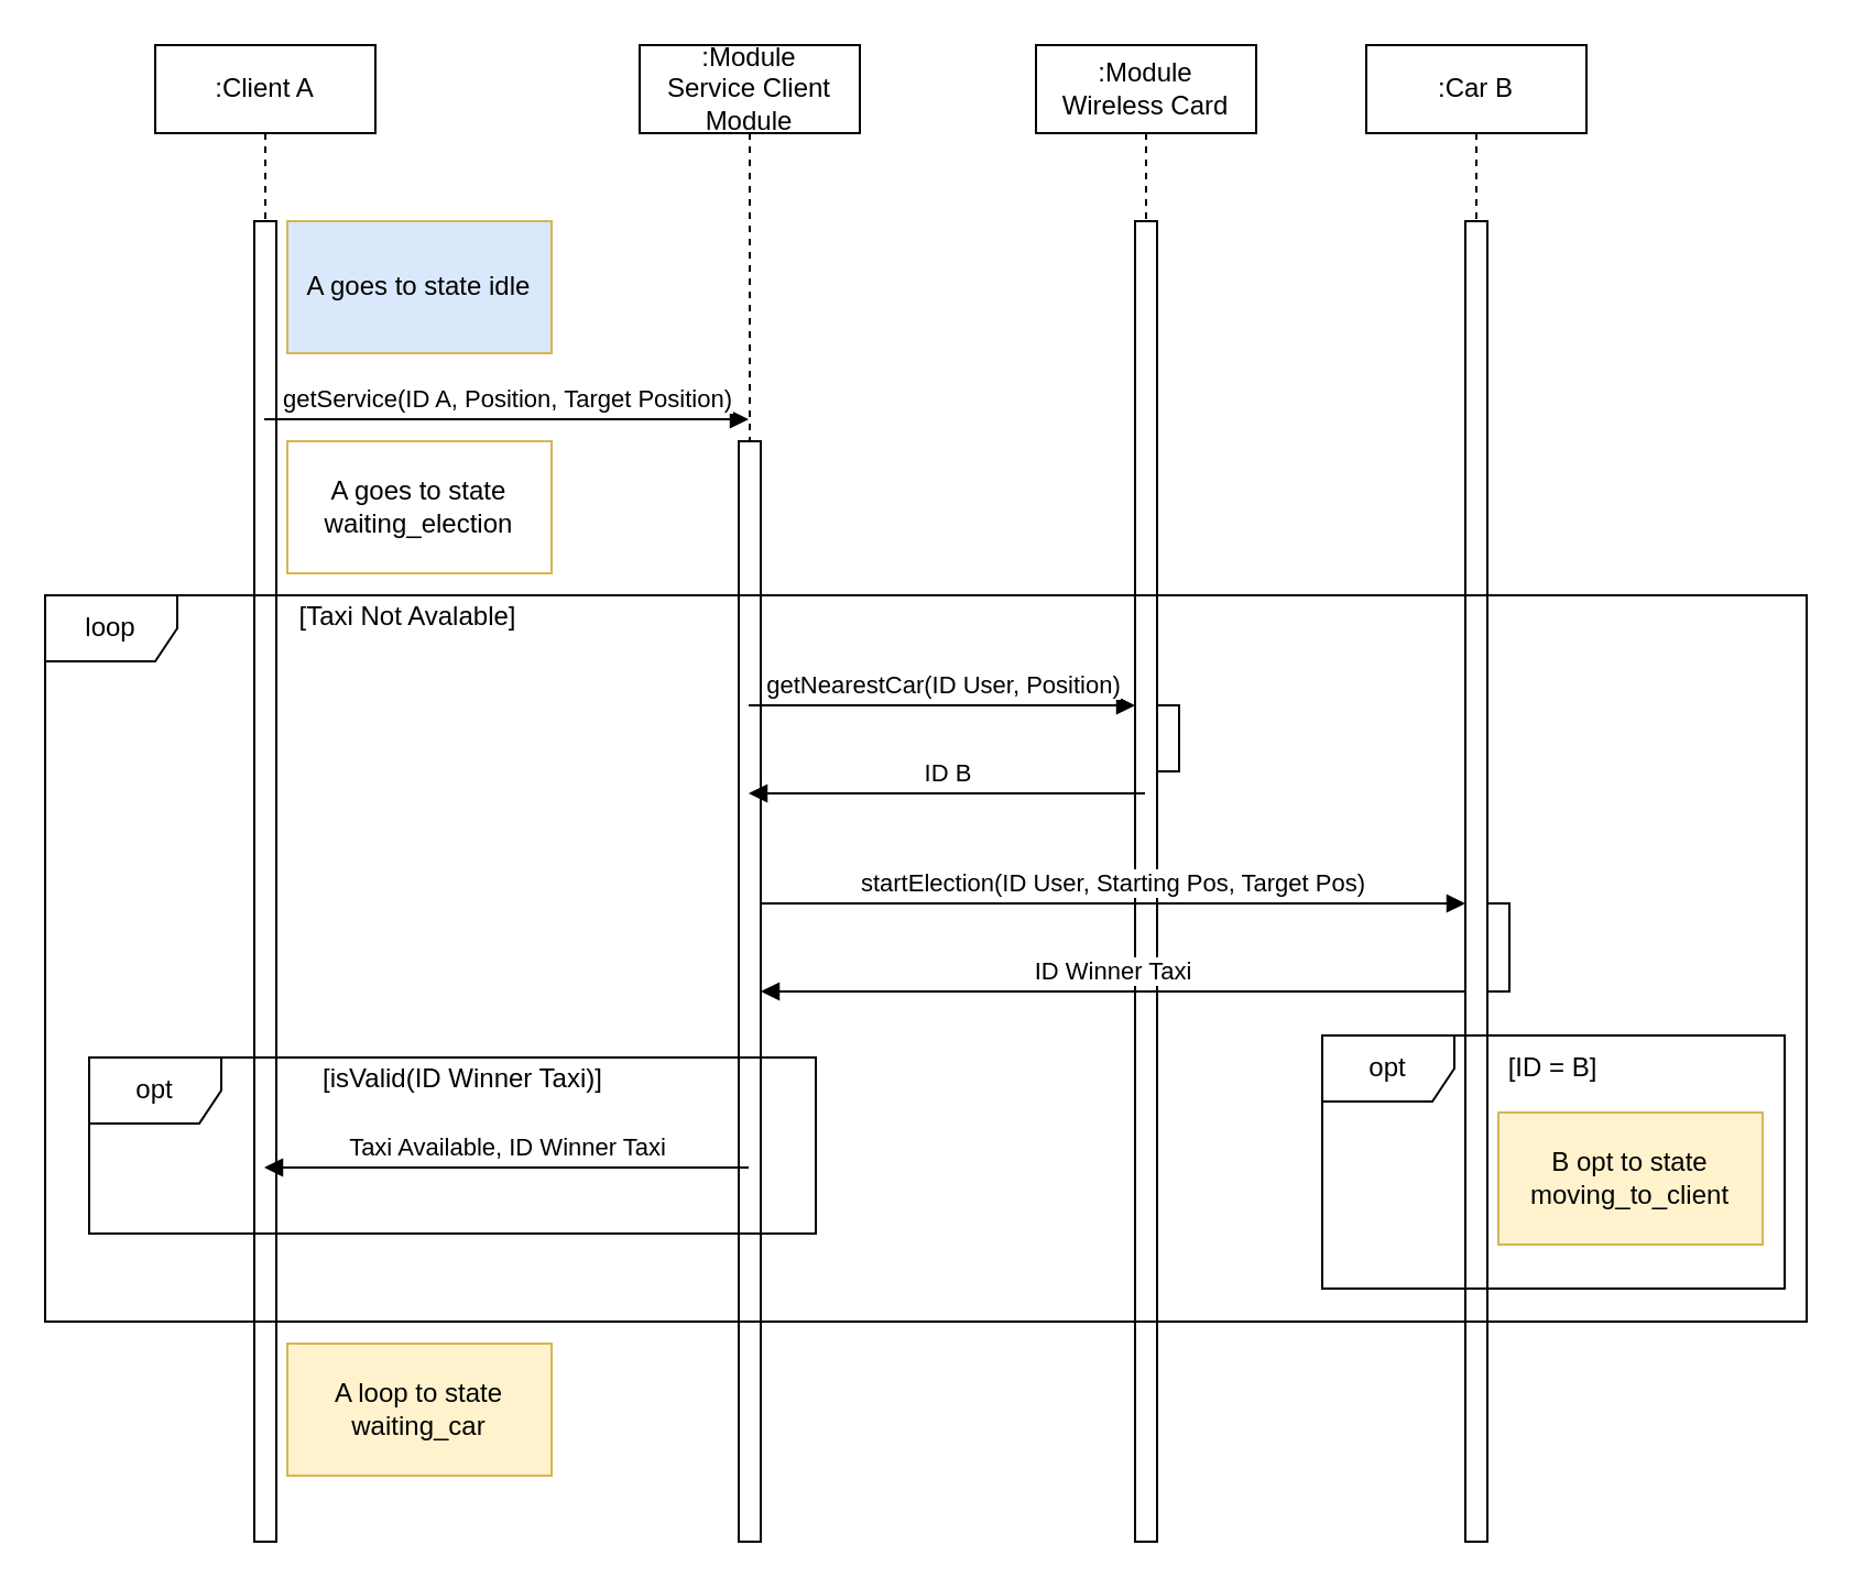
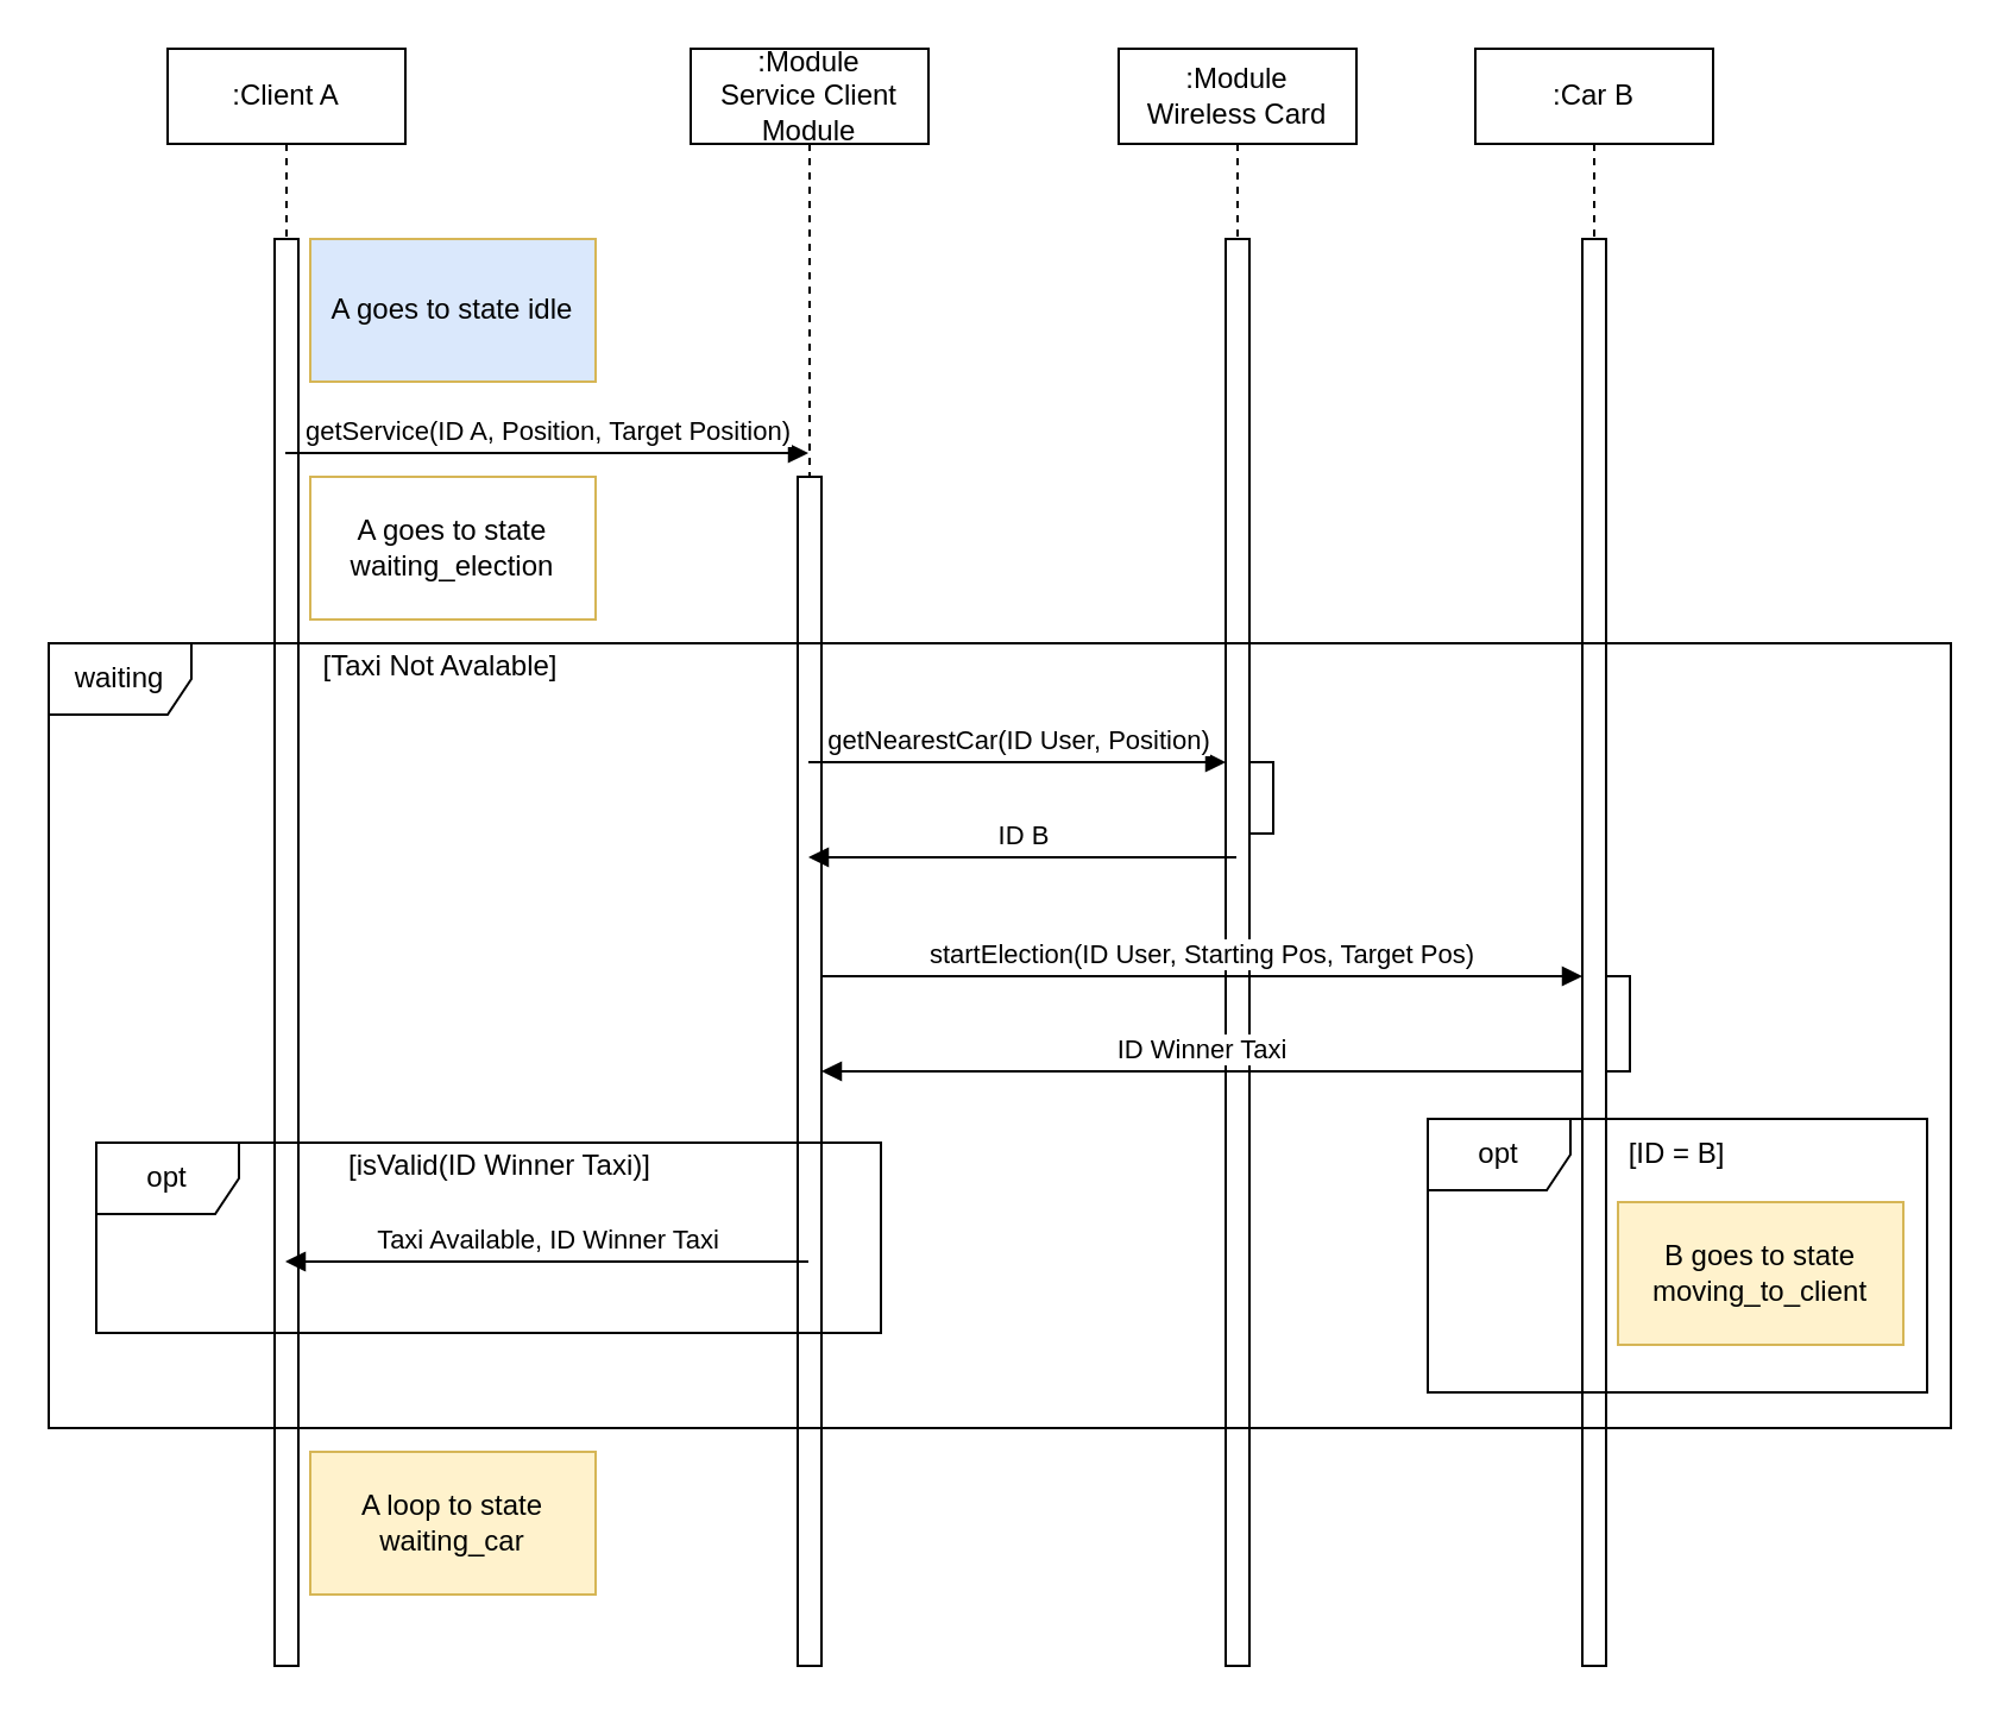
  <mxCell id="0" />
  <mxCell id="1" parent="0" />
  <mxCell id="2" value=":Client A" style="shape=umlLifeline;perimeter=lifelinePerimeter;whiteSpace=wrap;html=1;container=1;collapsible=0;recursiveResize=0;outlineConnect=0;" parent="1" vertex="1"><mxGeometry x="70" y="20" width="100" height="680" as="geometry" /></mxCell>
  <mxCell id="3" value="" style="html=1;points=[];perimeter=orthogonalPerimeter;" parent="2" vertex="1"><mxGeometry x="45" y="80" width="10" height="600" as="geometry" /></mxCell>
  <mxCell id="4" value=":Module&lt;br&gt;Service Client Module" style="shape=umlLifeline;perimeter=lifelinePerimeter;whiteSpace=wrap;html=1;container=1;collapsible=0;recursiveResize=0;outlineConnect=0;" parent="1" vertex="1"><mxGeometry x="290" y="20" width="100" height="680" as="geometry" /></mxCell>
  <mxCell id="5" value="" style="html=1;points=[];perimeter=orthogonalPerimeter;" parent="4" vertex="1"><mxGeometry x="45" y="180" width="10" height="500" as="geometry" /></mxCell>
  <mxCell id="6" value=":Module&lt;br&gt;Wireless Card" style="shape=umlLifeline;perimeter=lifelinePerimeter;whiteSpace=wrap;html=1;container=1;collapsible=0;recursiveResize=0;outlineConnect=0;" parent="1" vertex="1"><mxGeometry x="470" y="20" width="100" height="680" as="geometry" /></mxCell>
  <mxCell id="7" value="" style="html=1;points=[];perimeter=orthogonalPerimeter;" parent="6" vertex="1"><mxGeometry x="45" y="80" width="10" height="600" as="geometry" /></mxCell>
  <mxCell id="8" value="" style="html=1;points=[];perimeter=orthogonalPerimeter;" parent="6" vertex="1"><mxGeometry x="55" y="300" width="10" height="30" as="geometry" /></mxCell>
  <mxCell id="9" value="getService(ID A, Position, Target Position)" style="html=1;verticalAlign=bottom;endArrow=block;" parent="1" edge="1" target="4" source="2"><mxGeometry width="80" relative="1" as="geometry"><mxPoint x="119.5" y="230" as="sourcePoint" /><mxPoint x="339.5" y="230" as="targetPoint" /><Array as="points"><mxPoint x="170" y="190" /><mxPoint x="280" y="190" /></Array></mxGeometry></mxCell>
  <mxCell id="10" value="getNearestCar(ID User, Position)" style="html=1;verticalAlign=bottom;endArrow=block;" parent="1" edge="1" target="7" source="4"><mxGeometry width="80" relative="1" as="geometry"><mxPoint x="339.5" y="280" as="sourcePoint" /><mxPoint x="519.5" y="280" as="targetPoint" /><Array as="points"><mxPoint x="370" y="320" /><mxPoint x="480" y="320" /></Array></mxGeometry></mxCell>
  <mxCell id="11" value="startElection(ID User, Starting Pos, Target Pos)" style="html=1;verticalAlign=bottom;endArrow=block;" parent="1" target="13" edge="1" source="5"><mxGeometry width="80" relative="1" as="geometry"><mxPoint x="339.5" y="480" as="sourcePoint" /><mxPoint x="709.5" y="480" as="targetPoint" /><Array as="points"><mxPoint x="370" y="410" /><mxPoint x="390" y="410" /><mxPoint x="600" y="410" /></Array></mxGeometry></mxCell>
  <mxCell id="12" value=":Car B" style="shape=umlLifeline;perimeter=lifelinePerimeter;whiteSpace=wrap;html=1;container=1;collapsible=0;recursiveResize=0;outlineConnect=0;" parent="1" vertex="1"><mxGeometry x="620" y="20" width="100" height="680" as="geometry" /></mxCell>
  <mxCell id="13" value="" style="html=1;points=[];perimeter=orthogonalPerimeter;" parent="12" vertex="1"><mxGeometry x="45" y="80" width="10" height="600" as="geometry" /></mxCell>
  <mxCell id="14" value="" style="html=1;points=[];perimeter=orthogonalPerimeter;" parent="12" vertex="1"><mxGeometry x="55" y="390" width="10" height="40" as="geometry" /></mxCell>
  <mxCell id="15" value="A goes to state waiting_election" style="rounded=0;whiteSpace=wrap;html=1;fillColor=#ffffff;strokeColor=#d6b656;" parent="1" vertex="1"><mxGeometry x="130" y="200" width="120" height="60" as="geometry" /></mxCell>
- <mxCell id="16" value="loop" style="shape=umlFrame;whiteSpace=wrap;html=1;" parent="1" vertex="1"><mxGeometry x="20" y="270" width="800" height="330" as="geometry" /></mxCell>
+ <mxCell id="16" value="waiting" style="shape=umlFrame;whiteSpace=wrap;html=1;" parent="1" vertex="1"><mxGeometry x="20" y="270" width="800" height="330" as="geometry" /></mxCell>
  <mxCell id="17" value="[Taxi Not Avalable]" style="text;html=1;strokeColor=none;fillColor=none;align=center;verticalAlign=middle;whiteSpace=wrap;rounded=0;" parent="1" vertex="1"><mxGeometry x="130" y="270" width="110" height="20" as="geometry" /></mxCell>
  <mxCell id="18" value="Taxi Available, ID Winner Taxi" style="html=1;verticalAlign=bottom;endArrow=block;" parent="1" edge="1" target="2" source="4"><mxGeometry width="80" relative="1" as="geometry"><mxPoint x="339.5" y="630" as="sourcePoint" /><mxPoint x="119.5" y="630" as="targetPoint" /><Array as="points"><mxPoint x="250" y="530" /></Array></mxGeometry></mxCell>
  <mxCell id="19" value="opt" style="shape=umlFrame;whiteSpace=wrap;html=1;" parent="1" vertex="1"><mxGeometry x="40" y="480" width="330" height="80" as="geometry" /></mxCell>
  <mxCell id="20" value="[isValid(ID Winner Taxi)]" style="text;html=1;strokeColor=none;fillColor=none;align=center;verticalAlign=middle;whiteSpace=wrap;rounded=0;" parent="1" vertex="1"><mxGeometry x="130" y="480" width="160" height="20" as="geometry" /></mxCell>
  <mxCell id="21" value="A goes to state idle" style="rounded=0;whiteSpace=wrap;html=1;fillColor=#dae8fc;strokeColor=#d6b656;" parent="1" vertex="1"><mxGeometry x="130" y="100" width="120" height="60" as="geometry" /></mxCell>
  <mxCell id="22" value="ID Winner Taxi" style="html=1;verticalAlign=bottom;endArrow=block;" parent="1" source="13" edge="1" target="5"><mxGeometry width="80" relative="1" as="geometry"><mxPoint x="709.5" y="540" as="sourcePoint" /><mxPoint x="339.5" y="540" as="targetPoint" /><Array as="points"><mxPoint x="430" y="450" /></Array></mxGeometry></mxCell>
  <mxCell id="23" value="A loop to state waiting_car" style="rounded=0;whiteSpace=wrap;html=1;fillColor=#fff2cc;strokeColor=#d6b656;" parent="1" vertex="1"><mxGeometry x="130" y="610" width="120" height="60" as="geometry" /></mxCell>
  <mxCell id="24" value="opt" style="shape=umlFrame;whiteSpace=wrap;html=1;" parent="1" vertex="1"><mxGeometry x="600" y="470" width="210" height="115" as="geometry" /></mxCell>
  <mxCell id="25" value="[ID = B]" style="text;html=1;strokeColor=none;fillColor=none;align=center;verticalAlign=middle;whiteSpace=wrap;rounded=0;" parent="1" vertex="1"><mxGeometry x="680" y="475" width="50" height="20" as="geometry" /></mxCell>
- <mxCell id="26" value="B opt to state moving_to_client" style="rounded=0;whiteSpace=wrap;html=1;fillColor=#fff2cc;strokeColor=#d6b656;" parent="1" vertex="1"><mxGeometry x="680" y="505" width="120" height="60" as="geometry" /></mxCell>
+ <mxCell id="26" value="B goes to state moving_to_client" style="rounded=0;whiteSpace=wrap;html=1;fillColor=#fff2cc;strokeColor=#d6b656;" parent="1" vertex="1"><mxGeometry x="680" y="505" width="120" height="60" as="geometry" /></mxCell>
  <mxCell id="27" value="ID B" style="html=1;verticalAlign=bottom;endArrow=block;" edge="1" parent="1" source="6" target="4"><mxGeometry width="80" relative="1" as="geometry"><mxPoint x="400" y="320" as="sourcePoint" /><mxPoint x="480" y="320" as="targetPoint" /><Array as="points"><mxPoint x="470" y="360" /></Array></mxGeometry></mxCell>
